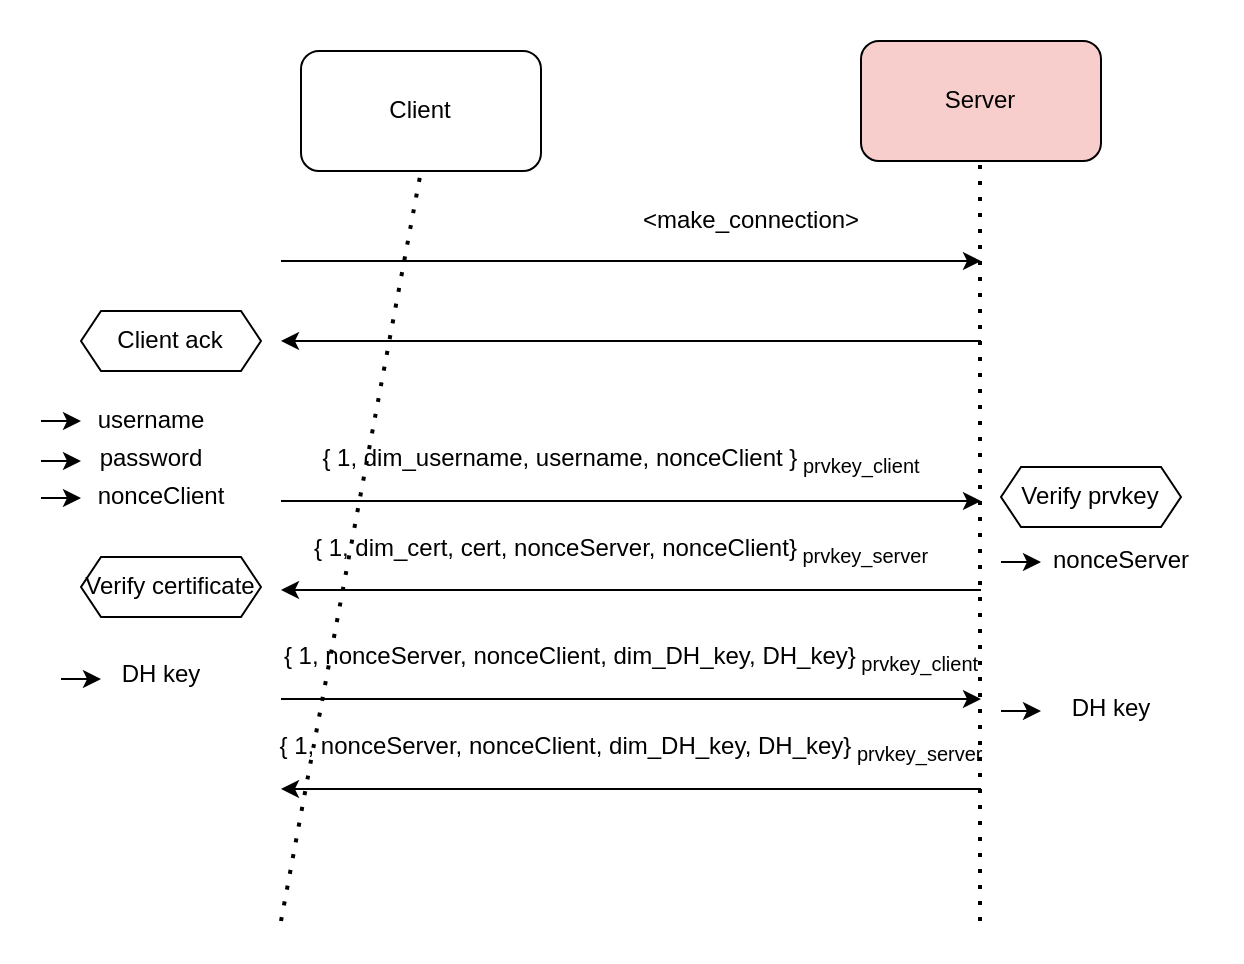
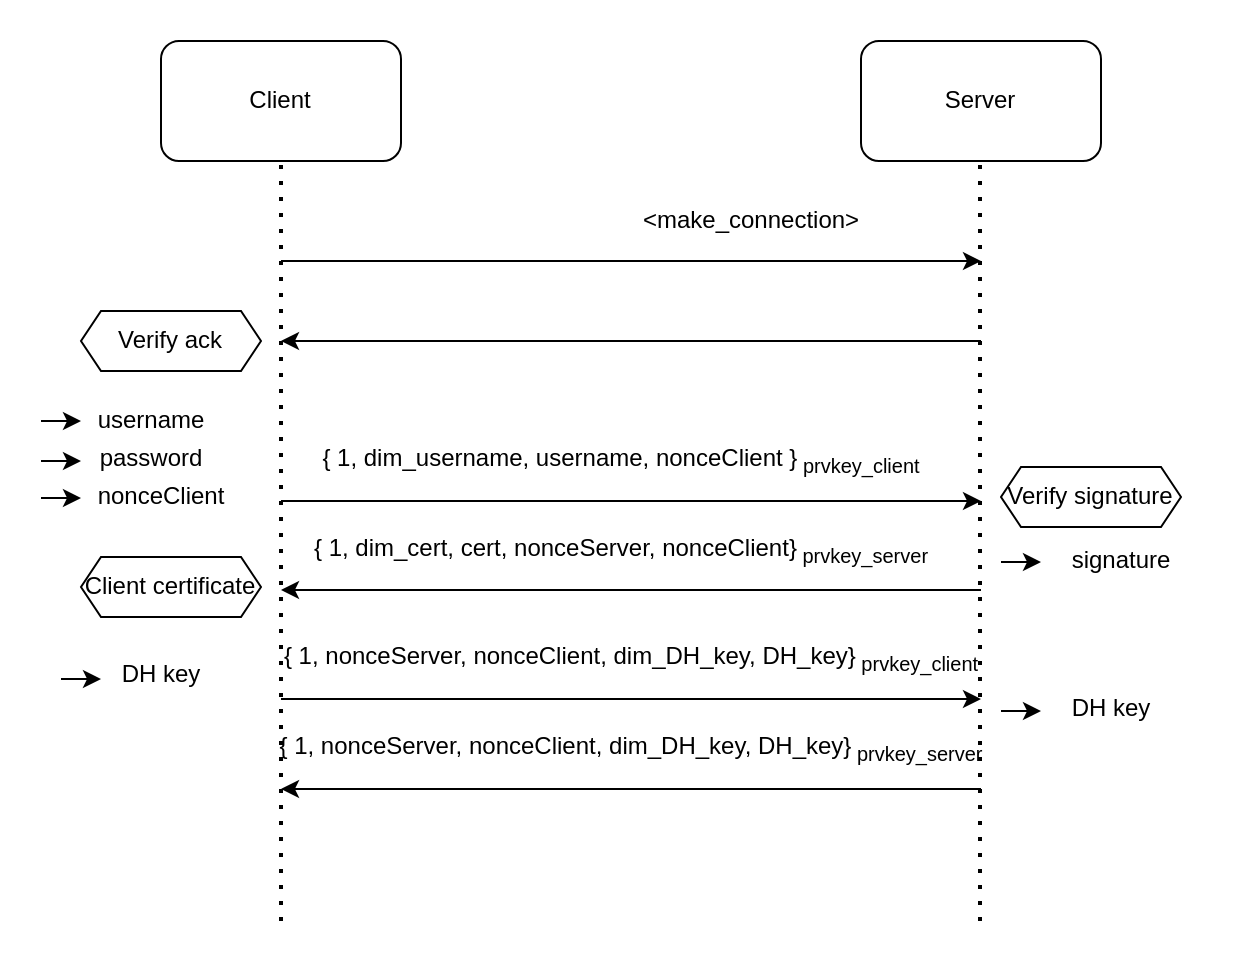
  <mxCell id="0" />
  <mxCell id="1" parent="0" />
- <mxCell id="2" value="Client" style="rounded=1;whiteSpace=wrap;html=1;" vertex="1" parent="1"><mxGeometry x="150" y="25" width="120" height="60" as="geometry" /></mxCell>
- <mxCell id="3" value="Server" style="rounded=1;whiteSpace=wrap;html=1;fillColor=#f8cecc;" vertex="1" parent="1"><mxGeometry x="430" y="20" width="120" height="60" as="geometry" /></mxCell>
+ <mxCell id="2" value="Client" style="rounded=1;whiteSpace=wrap;html=1;" vertex="1" parent="1"><mxGeometry x="80" y="20" width="120" height="60" as="geometry" /></mxCell>
+ <mxCell id="3" value="Server" style="rounded=1;whiteSpace=wrap;html=1;" vertex="1" parent="1"><mxGeometry x="430" y="20" width="120" height="60" as="geometry" /></mxCell>
  <mxCell id="4" value="" style="endArrow=none;dashed=1;html=1;dashPattern=1 3;strokeWidth=2;entryX=0.5;entryY=1;entryDx=0;entryDy=0;" edge="1" parent="1" target="2"><mxGeometry width="50" height="50" relative="1" as="geometry"><mxPoint x="140" y="460" as="sourcePoint" /><mxPoint x="200" y="240" as="targetPoint" /></mxGeometry></mxCell>
  <mxCell id="5" value="" style="endArrow=none;dashed=1;html=1;dashPattern=1 3;strokeWidth=2;entryX=0.5;entryY=1;entryDx=0;entryDy=0;" edge="1" parent="1"><mxGeometry width="50" height="50" relative="1" as="geometry"><mxPoint x="489.5" y="460" as="sourcePoint" /><mxPoint x="489.5" y="80" as="targetPoint" /></mxGeometry></mxCell>
  <mxCell id="6" value="" style="endArrow=classic;html=1;" edge="1" parent="1"><mxGeometry width="50" height="50" relative="1" as="geometry"><mxPoint x="140" y="130" as="sourcePoint" /><mxPoint x="490" y="130" as="targetPoint" /></mxGeometry></mxCell>
  <mxCell id="7" value="&amp;lt;make_connection&amp;gt;" style="text;html=1;align=center;verticalAlign=middle;resizable=0;points=[];autosize=1;strokeColor=none;fillColor=none;" vertex="1" parent="1"><mxGeometry x="315" y="100" width="120" height="20" as="geometry" /></mxCell>
  <mxCell id="8" value="" style="endArrow=classic;html=1;" edge="1" parent="1"><mxGeometry width="50" height="50" relative="1" as="geometry"><mxPoint x="490" y="170" as="sourcePoint" /><mxPoint x="140" y="170" as="targetPoint" /></mxGeometry></mxCell>
- <mxCell id="9" value="Client ack" style="shape=hexagon;perimeter=hexagonPerimeter2;whiteSpace=wrap;html=1;fixedSize=1;size=10;" vertex="1" parent="1"><mxGeometry x="40" y="155" width="90" height="30" as="geometry" /></mxCell>
+ <mxCell id="9" value="Verify ack" style="shape=hexagon;perimeter=hexagonPerimeter2;whiteSpace=wrap;html=1;fixedSize=1;size=10;" vertex="1" parent="1"><mxGeometry x="40" y="155" width="90" height="30" as="geometry" /></mxCell>
  <mxCell id="10" value="" style="endArrow=classic;html=1;" edge="1" parent="1"><mxGeometry width="50" height="50" relative="1" as="geometry"><mxPoint x="20" y="210" as="sourcePoint" /><mxPoint x="40" y="210" as="targetPoint" /></mxGeometry></mxCell>
  <mxCell id="11" value="" style="endArrow=classic;html=1;" edge="1" parent="1"><mxGeometry width="50" height="50" relative="1" as="geometry"><mxPoint x="20" y="230" as="sourcePoint" /><mxPoint x="40" y="230" as="targetPoint" /></mxGeometry></mxCell>
  <mxCell id="12" value="username" style="text;html=1;align=center;verticalAlign=middle;resizable=0;points=[];autosize=1;strokeColor=none;fillColor=none;" vertex="1" parent="1"><mxGeometry x="40" y="200" width="70" height="20" as="geometry" /></mxCell>
  <mxCell id="13" value="password" style="text;html=1;align=center;verticalAlign=middle;resizable=0;points=[];autosize=1;strokeColor=none;fillColor=none;" vertex="1" parent="1"><mxGeometry x="40" y="219" width="70" height="20" as="geometry" /></mxCell>
  <mxCell id="14" value="" style="endArrow=classic;html=1;" edge="1" parent="1"><mxGeometry width="50" height="50" relative="1" as="geometry"><mxPoint x="140" y="250" as="sourcePoint" /><mxPoint x="490" y="250" as="targetPoint" /></mxGeometry></mxCell>
  <mxCell id="15" value="{ 1, dim_username, username, nonceClient }&lt;sub&gt; prvkey_client&lt;/sub&gt;&lt;br&gt;&lt;sub&gt;&lt;/sub&gt;" style="text;html=1;align=center;verticalAlign=middle;resizable=0;points=[];autosize=1;strokeColor=none;fillColor=none;" vertex="1" parent="1"><mxGeometry x="155" y="220" width="310" height="20" as="geometry" /></mxCell>
  <mxCell id="16" value="nonceClient" style="text;html=1;align=center;verticalAlign=middle;resizable=0;points=[];autosize=1;strokeColor=none;fillColor=none;" vertex="1" parent="1"><mxGeometry x="40" y="238" width="80" height="20" as="geometry" /></mxCell>
  <mxCell id="17" value="" style="endArrow=classic;html=1;" edge="1" parent="1"><mxGeometry width="50" height="50" relative="1" as="geometry"><mxPoint x="20" y="248.5" as="sourcePoint" /><mxPoint x="40" y="248.5" as="targetPoint" /></mxGeometry></mxCell>
- <mxCell id="18" value="Verify prvkey" style="shape=hexagon;perimeter=hexagonPerimeter2;whiteSpace=wrap;html=1;fixedSize=1;size=10;" vertex="1" parent="1"><mxGeometry x="500" y="233" width="90" height="30" as="geometry" /></mxCell>
- <mxCell id="19" value="nonceServer" style="text;html=1;align=center;verticalAlign=middle;resizable=0;points=[];autosize=1;strokeColor=none;fillColor=none;" vertex="1" parent="1"><mxGeometry x="520" y="270" width="80" height="20" as="geometry" /></mxCell>
+ <mxCell id="18" value="Verify signature" style="shape=hexagon;perimeter=hexagonPerimeter2;whiteSpace=wrap;html=1;fixedSize=1;size=10;" vertex="1" parent="1"><mxGeometry x="500" y="233" width="90" height="30" as="geometry" /></mxCell>
+ <mxCell id="19" value="signature" style="text;html=1;align=center;verticalAlign=middle;resizable=0;points=[];autosize=1;strokeColor=none;fillColor=none;" vertex="1" parent="1"><mxGeometry x="520" y="270" width="80" height="20" as="geometry" /></mxCell>
  <mxCell id="20" value="" style="endArrow=classic;html=1;" edge="1" parent="1"><mxGeometry width="50" height="50" relative="1" as="geometry"><mxPoint x="500" y="280.5" as="sourcePoint" /><mxPoint x="520" y="280.5" as="targetPoint" /></mxGeometry></mxCell>
  <mxCell id="21" value="" style="endArrow=none;html=1;endFill=0;startArrow=classic;startFill=1;" edge="1" parent="1"><mxGeometry width="50" height="50" relative="1" as="geometry"><mxPoint x="140" y="294.5" as="sourcePoint" /><mxPoint x="490" y="294.5" as="targetPoint" /></mxGeometry></mxCell>
  <mxCell id="22" value="{ 1, dim_cert, cert, nonceServer, nonceClient}&lt;sub&gt; prvkey_server&lt;/sub&gt;&lt;br&gt;&lt;sub&gt;&lt;/sub&gt;" style="text;html=1;align=center;verticalAlign=middle;resizable=0;points=[];autosize=1;strokeColor=none;fillColor=none;" vertex="1" parent="1"><mxGeometry x="150" y="264.5" width="320" height="20" as="geometry" /></mxCell>
- <mxCell id="23" value="Verify certificate" style="shape=hexagon;perimeter=hexagonPerimeter2;whiteSpace=wrap;html=1;fixedSize=1;size=10;" vertex="1" parent="1"><mxGeometry x="40" y="278" width="90" height="30" as="geometry" /></mxCell>
+ <mxCell id="23" value="Client certificate" style="shape=hexagon;perimeter=hexagonPerimeter2;whiteSpace=wrap;html=1;fixedSize=1;size=10;" vertex="1" parent="1"><mxGeometry x="40" y="278" width="90" height="30" as="geometry" /></mxCell>
  <mxCell id="24" value="" style="endArrow=classic;html=1;" edge="1" parent="1"><mxGeometry width="50" height="50" relative="1" as="geometry"><mxPoint x="30" y="339" as="sourcePoint" /><mxPoint x="50" y="339" as="targetPoint" /></mxGeometry></mxCell>
  <mxCell id="25" value="DH key" style="text;html=1;align=center;verticalAlign=middle;resizable=0;points=[];autosize=1;strokeColor=none;fillColor=none;" vertex="1" parent="1"><mxGeometry x="55" y="327" width="50" height="20" as="geometry" /></mxCell>
  <mxCell id="26" value="" style="endArrow=classic;html=1;" edge="1" parent="1"><mxGeometry width="50" height="50" relative="1" as="geometry"><mxPoint x="140" y="349" as="sourcePoint" /><mxPoint x="490" y="349" as="targetPoint" /></mxGeometry></mxCell>
  <mxCell id="27" value="{ 1, nonceServer, nonceClient, dim_DH_key, DH_key}&lt;sub&gt; prvkey_client&lt;/sub&gt;&lt;br&gt;&lt;sub&gt;&lt;/sub&gt;" style="text;html=1;align=center;verticalAlign=middle;resizable=0;points=[];autosize=1;strokeColor=none;fillColor=none;" vertex="1" parent="1"><mxGeometry x="135" y="319" width="360" height="20" as="geometry" /></mxCell>
  <mxCell id="28" value="" style="endArrow=classic;html=1;" edge="1" parent="1"><mxGeometry width="50" height="50" relative="1" as="geometry"><mxPoint x="500" y="355" as="sourcePoint" /><mxPoint x="520" y="355" as="targetPoint" /></mxGeometry></mxCell>
  <mxCell id="29" value="DH key" style="text;html=1;align=center;verticalAlign=middle;resizable=0;points=[];autosize=1;strokeColor=none;fillColor=none;" vertex="1" parent="1"><mxGeometry x="530" y="344" width="50" height="20" as="geometry" /></mxCell>
  <mxCell id="30" value="" style="endArrow=none;html=1;endFill=0;startArrow=classic;startFill=1;" edge="1" parent="1"><mxGeometry width="50" height="50" relative="1" as="geometry"><mxPoint x="140" y="394" as="sourcePoint" /><mxPoint x="490" y="394" as="targetPoint" /></mxGeometry></mxCell>
  <mxCell id="31" value="{ 1, nonceServer, nonceClient, dim_DH_key, DH_key}&lt;sub&gt; prvkey_server&lt;/sub&gt;&lt;br&gt;&lt;sub&gt;&lt;/sub&gt;" style="text;html=1;align=center;verticalAlign=middle;resizable=0;points=[];autosize=1;strokeColor=none;fillColor=none;" vertex="1" parent="1"><mxGeometry x="135" y="364" width="360" height="20" as="geometry" /></mxCell>
